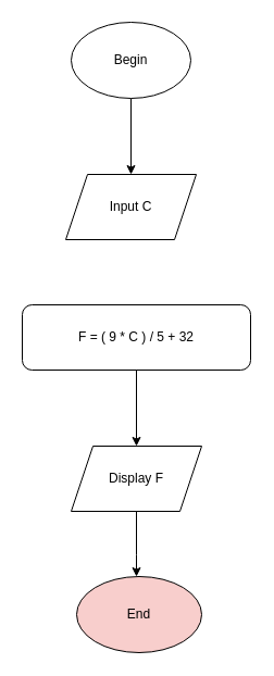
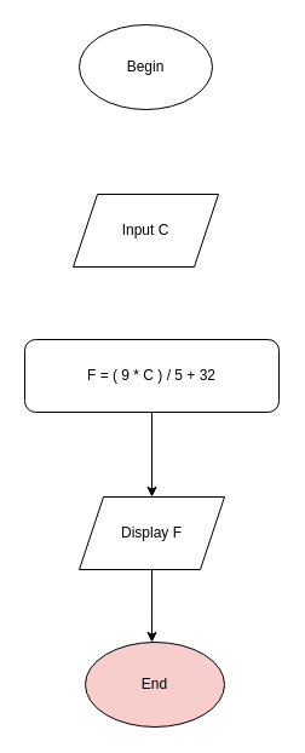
  <mxCell id="0" />
  <mxCell id="1" parent="0" />
- <mxCell id="2" style="edgeStyle=orthogonalEdgeStyle;rounded=0;orthogonalLoop=1;jettySize=auto;html=1;exitX=0.5;exitY=1;exitDx=0;exitDy=0;entryX=0.5;entryY=0;entryDx=0;entryDy=0;" edge="1" parent="1" source="3" target="4"><mxGeometry relative="1" as="geometry" /></mxCell>
  <mxCell id="3" value="Begin" style="ellipse;whiteSpace=wrap;html=1;" vertex="1" parent="1"><mxGeometry x="65" y="20" width="110" height="70" as="geometry" /></mxCell>
  <mxCell id="4" value="Input C" style="shape=parallelogram;perimeter=parallelogramPerimeter;whiteSpace=wrap;html=1;fixedSize=1;" vertex="1" parent="1"><mxGeometry x="60" y="160" width="120" height="60" as="geometry" /></mxCell>
  <mxCell id="5" style="edgeStyle=orthogonalEdgeStyle;rounded=0;orthogonalLoop=1;jettySize=auto;html=1;" edge="1" parent="1"><mxGeometry relative="1" as="geometry"><mxPoint x="210" y="310" as="targetPoint" /><mxPoint x="210" y="310" as="sourcePoint" /></mxGeometry></mxCell>
  <mxCell id="6" style="edgeStyle=orthogonalEdgeStyle;rounded=0;orthogonalLoop=1;jettySize=auto;html=1;exitX=0.5;exitY=1;exitDx=0;exitDy=0;entryX=0.5;entryY=0;entryDx=0;entryDy=0;" edge="1" parent="1" source="7" target="9"><mxGeometry relative="1" as="geometry" /></mxCell>
  <mxCell id="7" value="F = ( 9 * C ) / 5 + 32" style="rounded=1;whiteSpace=wrap;html=1;" vertex="1" parent="1"><mxGeometry x="20" y="280" width="210" height="60" as="geometry" /></mxCell>
  <mxCell id="8" value="" style="edgeStyle=orthogonalEdgeStyle;rounded=0;orthogonalLoop=1;jettySize=auto;html=1;" edge="1" parent="1" source="9" target="10"><mxGeometry relative="1" as="geometry"><Array as="points"><mxPoint x="125" y="510" /><mxPoint x="125" y="510" /></Array></mxGeometry></mxCell>
  <mxCell id="9" value="Display F" style="shape=parallelogram;perimeter=parallelogramPerimeter;whiteSpace=wrap;html=1;fixedSize=1;" vertex="1" parent="1"><mxGeometry x="65" y="410" width="120" height="60" as="geometry" /></mxCell>
  <mxCell id="10" value="End" style="ellipse;whiteSpace=wrap;html=1;fillColor=#f8cecc;" vertex="1" parent="1"><mxGeometry x="70" y="530" width="115" height="70" as="geometry" /></mxCell>
